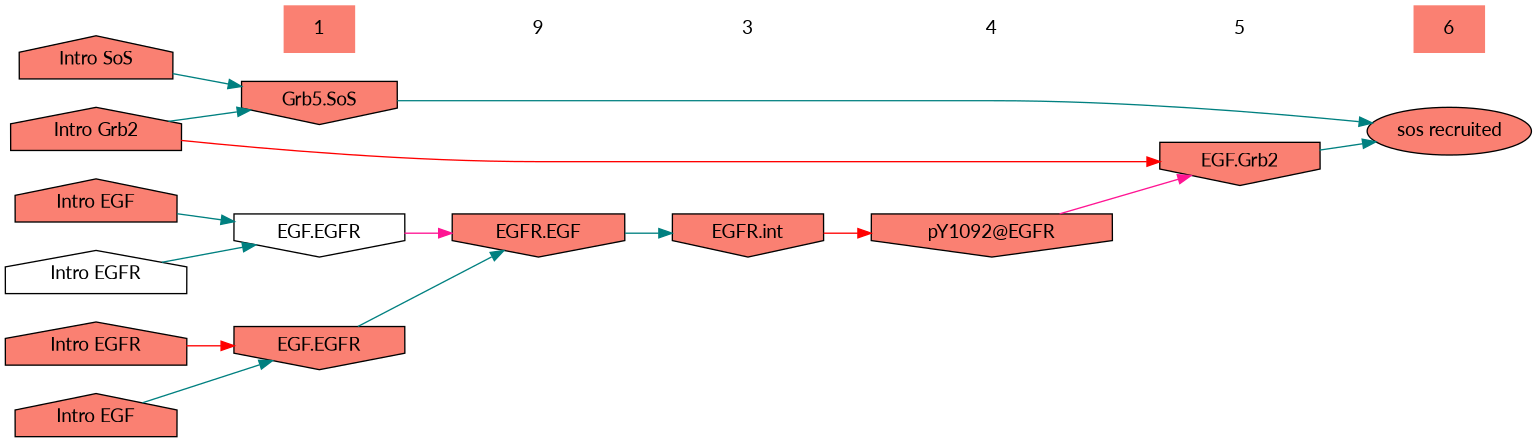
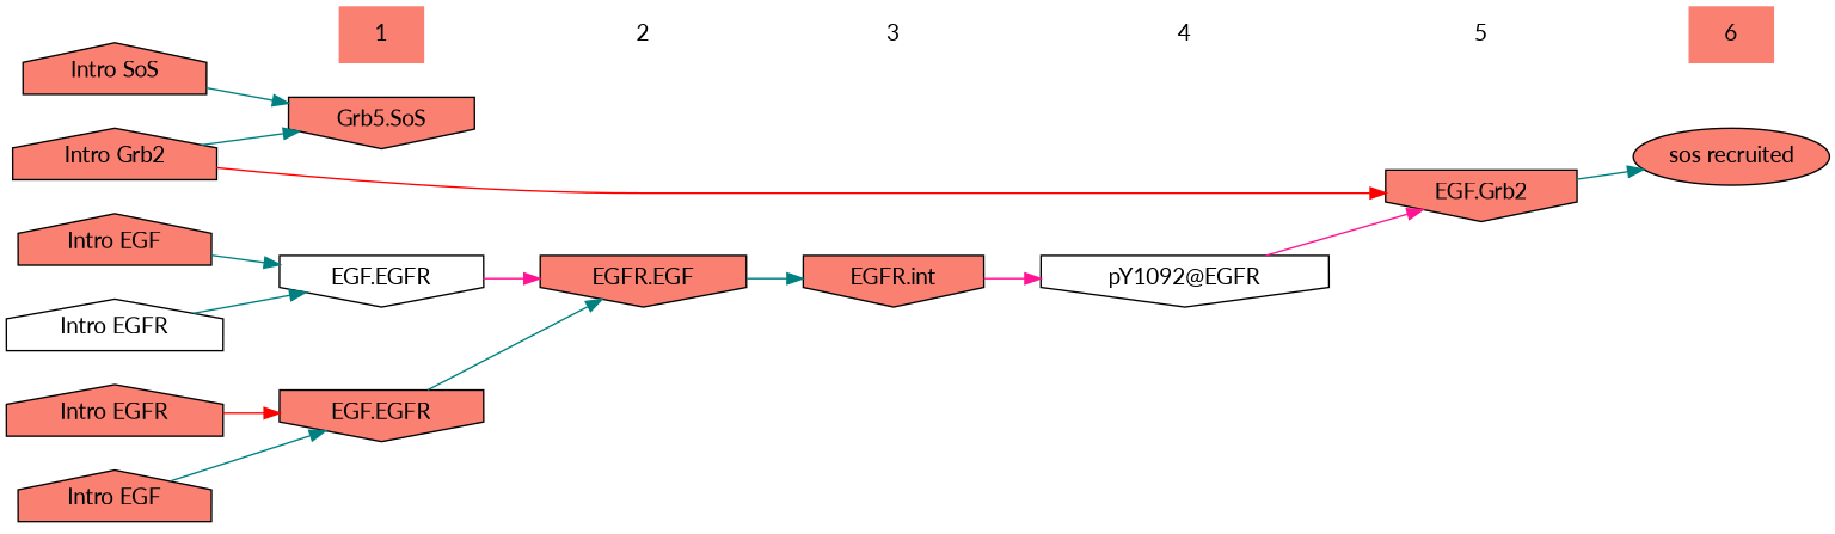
  digraph {
    fontname=Lato
    rankdir=LR
    ranksep=.5
    node [fillcolor=salmon fontname=Lato shape=invhouse style=filled]
    edge [color=teal fontname=Lato]
    n1 [label="Intro EGF" shape=house]
    n2 [label="Intro EGFR" shape=house]
    n3 [fillcolor=white label="Intro EGFR" shape=house]
    n4 [label="Intro SoS" shape=house]
    n5 [label="Intro Grb2" shape=house]
    n6 [label="Intro EGF" shape=house]
    1 [shape=plaintext]
    n8 [fillcolor=white label="EGF.EGFR"]
    n9 [label="EGF.EGFR"]
    n10 [label="Grb5.SoS"]
-   2 [fillcolor=white shape=plaintext label=9]
+   2 [fillcolor=white shape=plaintext]
    n12 [label="EGFR.EGF"]
    3 [fillcolor=white shape=plaintext]
    n14 [label="EGFR.int"]
    4 [fillcolor=white shape=plaintext]
-   n16 [label="pY1092@EGFR"]
+   n16 [fillcolor=white label="pY1092@EGFR"]
    5 [fillcolor=white shape=plaintext]
    n18 [label="EGF.Grb2"]
    6 [shape=plaintext]
    n20 [label="sos recruited" shape=""]
    subgraph sub_1 {
      rank=same
      n1
      n2
      n3
      n4
      n5
      n6
    }
    subgraph sub_2 {
      rank=same
      1
      n8
      n9
      n10
    }
    subgraph sub_3 {
      rank=same
      2
      n12
    }
    subgraph sub_4 {
      rank=same
      3
      n14
    }
    subgraph sub_5 {
      rank=same
      4
      n16
    }
    subgraph sub_6 {
      rank=same
      5
      n18
    }
    subgraph sub_7 {
      rank=same
      6
      n20
    }
    n1 -> n8
    n2 -> n9 [color=red]
    n3 -> n8
    n4 -> n10
    n5 -> n10
    n5 -> n18 [color=red]
    n6 -> n9
    1 -> 2 [style=invis color=""]
    n8 -> n12 [color=deeppink]
    n9 -> n12
-   n10 -> n20
    2 -> 3 [style=invis color=""]
    n12 -> n14
    3 -> 4 [style=invis color=""]
-   n14 -> n16 [color=red]
+   n14 -> n16 [color=deeppink]
    4 -> 5 [style=invis color=""]
    n16 -> n18 [color=deeppink]
    5 -> 6 [style=invis color=""]
    n18 -> n20
  }
